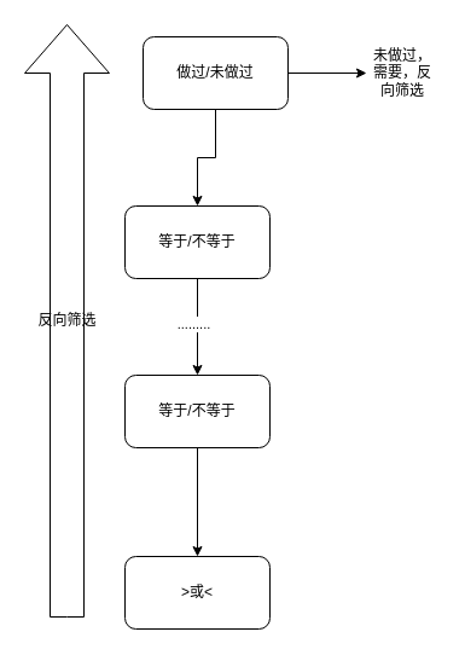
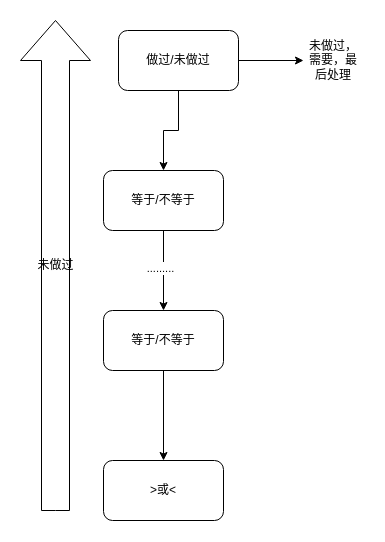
  <mxCell id="0" />
  <mxCell id="1" parent="0" />
  <mxCell id="2" value="" style="edgeStyle=orthogonalEdgeStyle;rounded=0;orthogonalLoop=1;jettySize=auto;html=1;" edge="1" parent="1" source="4" target="7"><mxGeometry relative="1" as="geometry" /></mxCell>
  <mxCell id="3" value="" style="edgeStyle=orthogonalEdgeStyle;rounded=0;orthogonalLoop=1;jettySize=auto;html=1;" edge="1" parent="1" source="4"><mxGeometry relative="1" as="geometry"><mxPoint x="303" y="60" as="targetPoint" /></mxGeometry></mxCell>
  <mxCell id="4" value="做过/未做过" style="rounded=1;whiteSpace=wrap;html=1;" vertex="1" parent="1"><mxGeometry x="118" y="30" width="120" height="60" as="geometry" /></mxCell>
  <mxCell id="5" value="" style="edgeStyle=orthogonalEdgeStyle;rounded=0;orthogonalLoop=1;jettySize=auto;html=1;" edge="1" parent="1" source="7" target="9"><mxGeometry relative="1" as="geometry" /></mxCell>
  <mxCell id="6" value="........." style="edgeLabel;html=1;align=center;verticalAlign=middle;resizable=0;points=[];" vertex="1" connectable="0" parent="5"><mxGeometry x="-0.075" y="-4" relative="1" as="geometry"><mxPoint as="offset" /></mxGeometry></mxCell>
  <mxCell id="7" value="等于/不等于" style="whiteSpace=wrap;html=1;rounded=1;" vertex="1" parent="1"><mxGeometry x="103" y="170" width="120" height="60" as="geometry" /></mxCell>
  <mxCell id="8" value="" style="edgeStyle=orthogonalEdgeStyle;rounded=0;orthogonalLoop=1;jettySize=auto;html=1;" edge="1" parent="1" source="9" target="10"><mxGeometry relative="1" as="geometry" /></mxCell>
  <mxCell id="9" value="等于/不等于" style="whiteSpace=wrap;html=1;rounded=1;" vertex="1" parent="1"><mxGeometry x="103" y="310" width="120" height="60" as="geometry" /></mxCell>
  <mxCell id="10" value="&amp;gt;或&amp;lt;" style="whiteSpace=wrap;html=1;rounded=1;" vertex="1" parent="1"><mxGeometry x="103" y="460" width="120" height="60" as="geometry" /></mxCell>
- <mxCell id="11" value="未做过，需要，反向筛选" style="text;html=1;strokeColor=none;fillColor=none;align=center;verticalAlign=middle;whiteSpace=wrap;rounded=0;" vertex="1" parent="1"><mxGeometry x="303" y="45" width="60" height="30" as="geometry" /></mxCell>
- <mxCell id="12" value="反向筛选" style="html=1;shadow=0;dashed=0;align=center;verticalAlign=middle;shape=mxgraph.arrows2.arrow;dy=0.6;dx=40;direction=north;notch=0;" vertex="1" parent="1"><mxGeometry x="20" y="20" width="70" height="490" as="geometry" /></mxCell>
+ <mxCell id="11" value="未做过，需要，最后处理" style="text;html=1;strokeColor=none;fillColor=none;align=center;verticalAlign=middle;whiteSpace=wrap;rounded=0;" vertex="1" parent="1"><mxGeometry x="303" y="45" width="60" height="30" as="geometry" /></mxCell>
+ <mxCell id="12" value="未做过" style="html=1;shadow=0;dashed=0;align=center;verticalAlign=middle;shape=mxgraph.arrows2.arrow;dy=0.6;dx=40;direction=north;notch=0;" vertex="1" parent="1"><mxGeometry x="20" y="20" width="70" height="490" as="geometry" /></mxCell>
